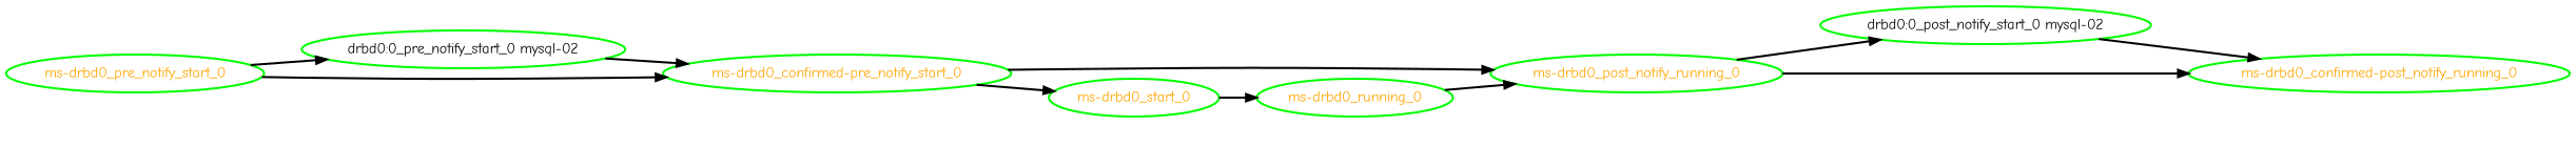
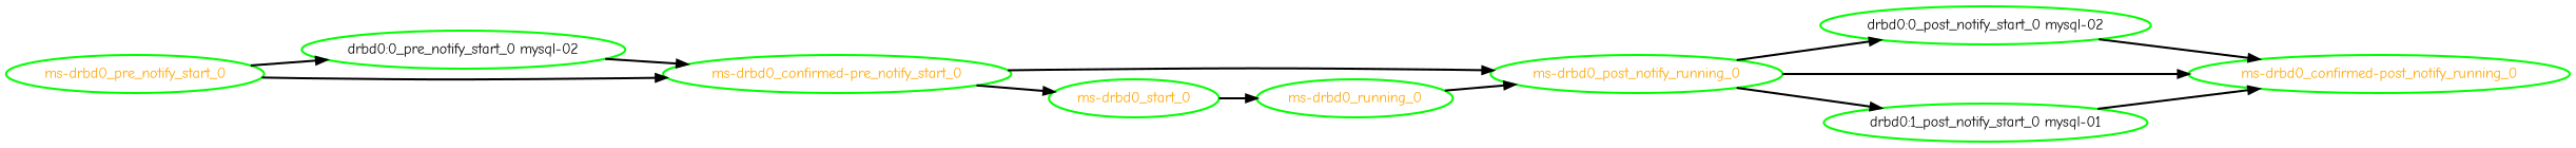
  digraph {
    fontname="Comic Neue"
    rankdir=LR
    node [color=green fontcolor=orange fontname="Comic Neue" style=bold]
    edge [fontname="Comic Neue" style=bold]
    "drbd0:0_post_notify_start_0 mysql-02" [fontcolor=black]
    "ms-drbd0_confirmed-post_notify_running_0"
    "drbd0:0_pre_notify_start_0 mysql-02" [fontcolor=black]
    "ms-drbd0_confirmed-pre_notify_start_0"
    "ms-drbd0_post_notify_running_0"
    "ms-drbd0_start_0"
+   "drbd0:1_post_notify_start_0 mysql-01" [fontcolor=black]
    "ms-drbd0_running_0"
    "ms-drbd0_pre_notify_start_0"
    "drbd0:0_post_notify_start_0 mysql-02" -> "ms-drbd0_confirmed-post_notify_running_0"
    "drbd0:0_pre_notify_start_0 mysql-02" -> "ms-drbd0_confirmed-pre_notify_start_0"
    "ms-drbd0_confirmed-pre_notify_start_0" -> "ms-drbd0_post_notify_running_0"
    "ms-drbd0_confirmed-pre_notify_start_0" -> "ms-drbd0_start_0"
    "ms-drbd0_post_notify_running_0" -> "drbd0:0_post_notify_start_0 mysql-02"
    "ms-drbd0_post_notify_running_0" -> "ms-drbd0_confirmed-post_notify_running_0"
+   "ms-drbd0_post_notify_running_0" -> "drbd0:1_post_notify_start_0 mysql-01"
    "ms-drbd0_start_0" -> "ms-drbd0_running_0"
+   "drbd0:1_post_notify_start_0 mysql-01" -> "ms-drbd0_confirmed-post_notify_running_0"
    "ms-drbd0_running_0" -> "ms-drbd0_post_notify_running_0"
    "ms-drbd0_pre_notify_start_0" -> "drbd0:0_pre_notify_start_0 mysql-02"
    "ms-drbd0_pre_notify_start_0" -> "ms-drbd0_confirmed-pre_notify_start_0"
  }
